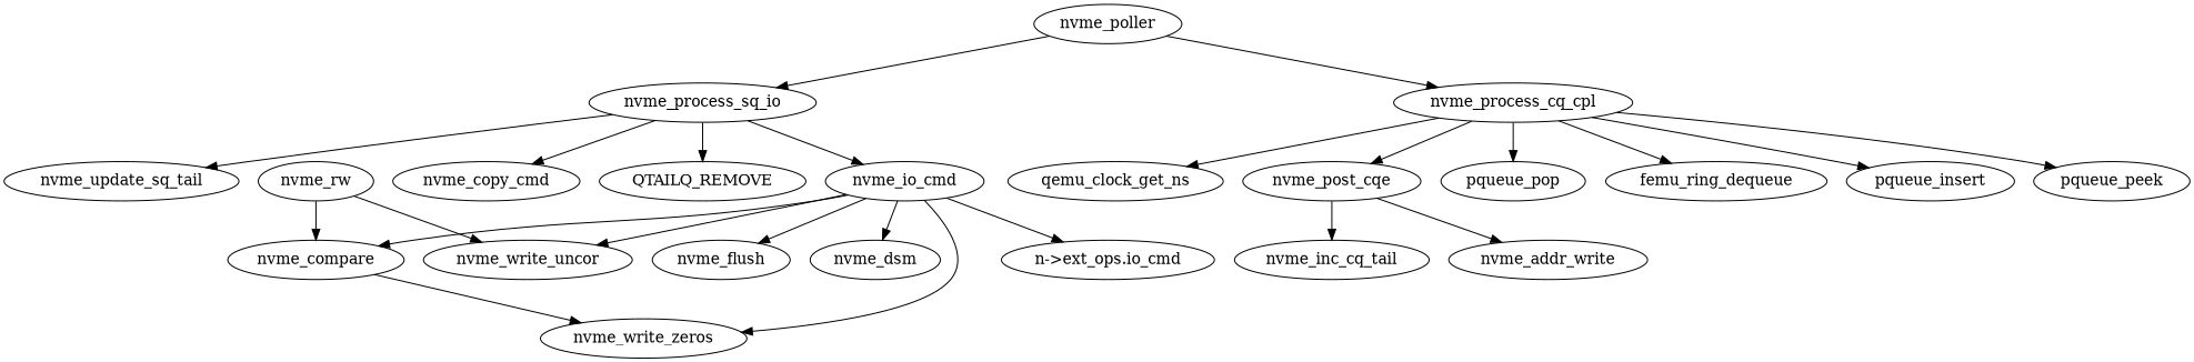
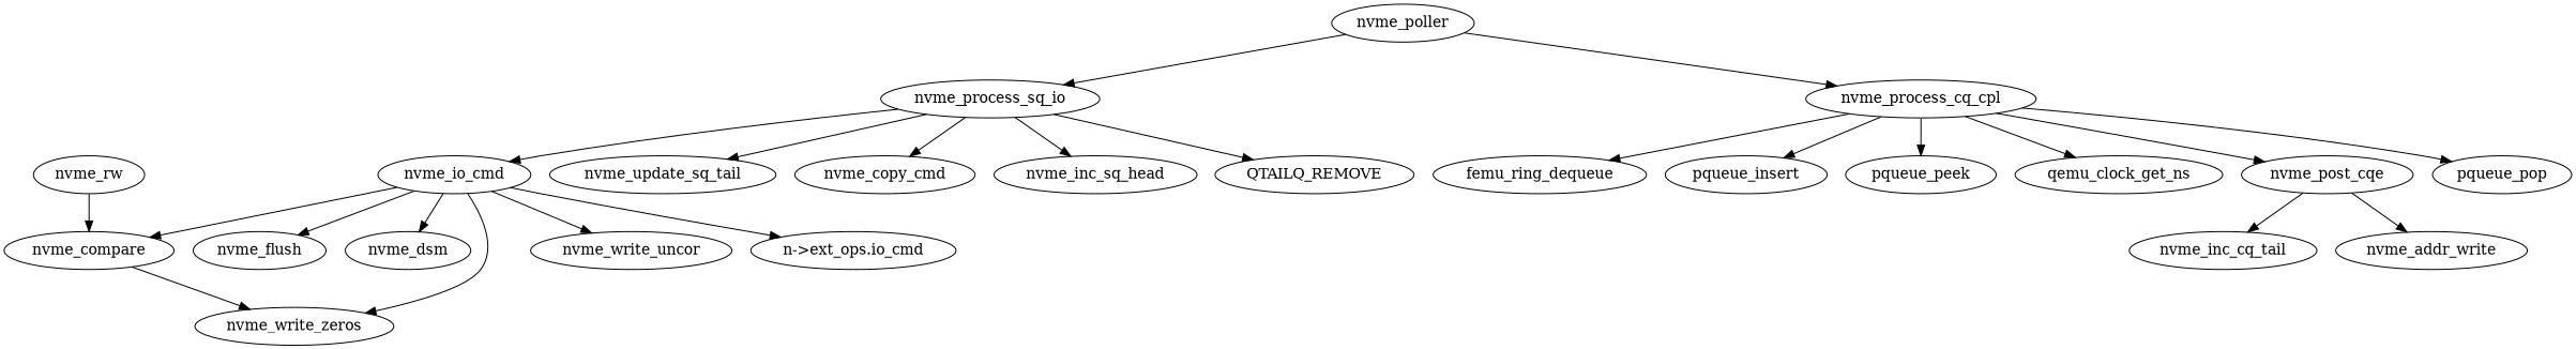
  digraph {
    nvme_io_cmd
    nvme_flush
    nvme_dsm
    nvme_compare
    nvme_write_zeros
    nvme_write_uncor
    "n->ext_ops.io_cmd"
    nvme_process_sq_io
    nvme_update_sq_tail
    nvme_copy_cmd
+   nvme_inc_sq_head
    QTAILQ_REMOVE
    nvme_process_cq_cpl
    femu_ring_dequeue
    pqueue_insert
    pqueue_peek
    qemu_clock_get_ns
    nvme_post_cqe
    pqueue_pop
    nvme_inc_cq_tail
    nvme_addr_write
    nvme_rw
    nvme_poller
    nvme_io_cmd -> nvme_flush
    nvme_io_cmd -> nvme_dsm
    nvme_io_cmd -> nvme_compare
    nvme_io_cmd -> nvme_write_zeros
    nvme_io_cmd -> nvme_write_uncor
    nvme_io_cmd -> "n->ext_ops.io_cmd"
    nvme_compare -> nvme_write_zeros
    nvme_process_sq_io -> nvme_io_cmd
    nvme_process_sq_io -> nvme_update_sq_tail
    nvme_process_sq_io -> nvme_copy_cmd
+   nvme_process_sq_io -> nvme_inc_sq_head
    nvme_process_sq_io -> QTAILQ_REMOVE
    nvme_process_cq_cpl -> femu_ring_dequeue
    nvme_process_cq_cpl -> pqueue_insert
    nvme_process_cq_cpl -> pqueue_peek
    nvme_process_cq_cpl -> qemu_clock_get_ns
    nvme_process_cq_cpl -> nvme_post_cqe
    nvme_process_cq_cpl -> pqueue_pop
    nvme_post_cqe -> nvme_inc_cq_tail
    nvme_post_cqe -> nvme_addr_write
    nvme_rw -> nvme_compare
-   nvme_rw -> nvme_write_uncor
    nvme_poller -> nvme_process_sq_io
    nvme_poller -> nvme_process_cq_cpl
  }
